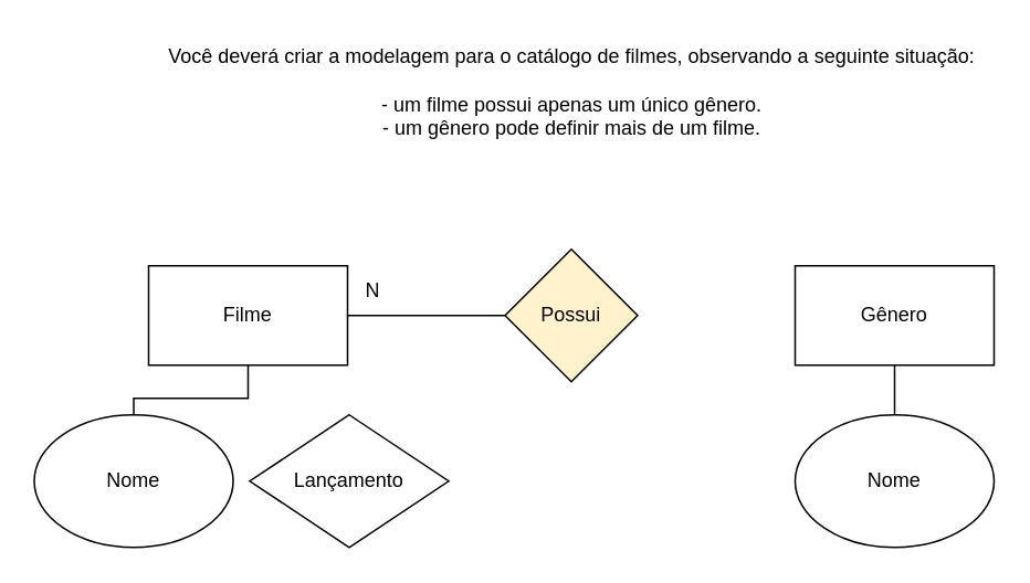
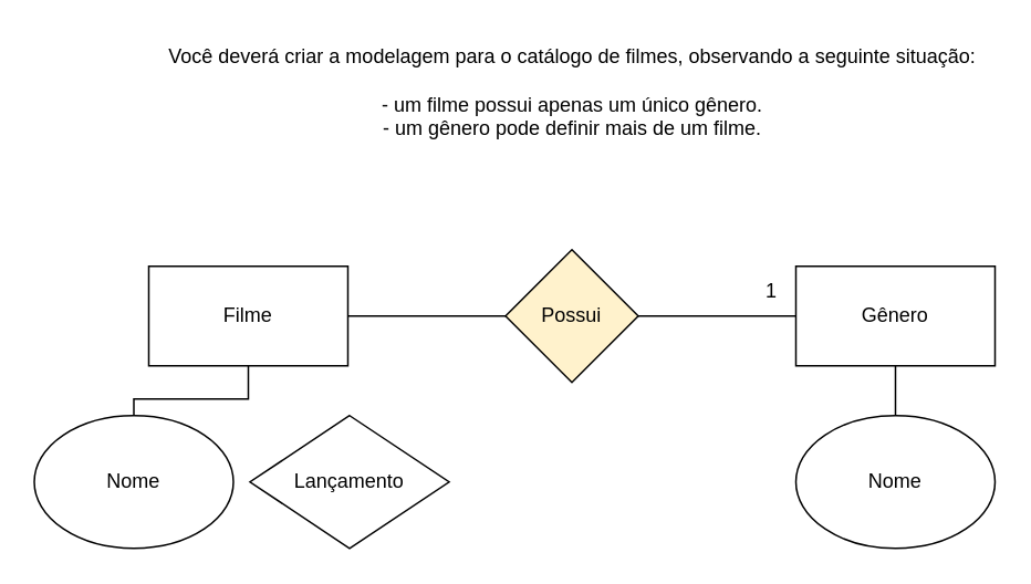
  <mxCell id="0" />
  <mxCell id="1" parent="0" />
  <mxCell id="2" value="&lt;div&gt;Você deverá criar a modelagem para o catálogo de filmes, observando a seguinte situação:&lt;/div&gt;&lt;div&gt;&lt;br&gt;&lt;/div&gt;&lt;div&gt;- um filme possui apenas um único gênero.&lt;/div&gt;&lt;div&gt;- um gênero pode definir mais de um filme.&lt;/div&gt;" style="text;html=1;align=center;verticalAlign=middle;resizable=0;points=[];autosize=1;strokeColor=none;fillColor=none;" vertex="1" parent="1"><mxGeometry x="89" y="20" width="510" height="70" as="geometry" /></mxCell>
  <mxCell id="3" style="edgeStyle=orthogonalEdgeStyle;rounded=0;orthogonalLoop=1;jettySize=auto;html=1;exitX=0.5;exitY=1;exitDx=0;exitDy=0;entryX=0.5;entryY=0;entryDx=0;entryDy=0;endArrow=none;endFill=0;" edge="1" parent="1" source="4" target="12"><mxGeometry relative="1" as="geometry" /></mxCell>
  <mxCell id="4" value="Gênero" style="rounded=0;whiteSpace=wrap;html=1;" vertex="1" parent="1"><mxGeometry x="479" y="160" width="120" height="60" as="geometry" /></mxCell>
  <mxCell id="5" style="edgeStyle=orthogonalEdgeStyle;rounded=0;orthogonalLoop=1;jettySize=auto;html=1;exitX=1;exitY=0.5;exitDx=0;exitDy=0;entryX=0;entryY=0.5;entryDx=0;entryDy=0;endArrow=none;endFill=0;" edge="1" parent="1" source="7" target="9"><mxGeometry relative="1" as="geometry" /></mxCell>
  <mxCell id="6" style="edgeStyle=orthogonalEdgeStyle;rounded=0;orthogonalLoop=1;jettySize=auto;html=1;exitX=0.5;exitY=1;exitDx=0;exitDy=0;entryX=0.5;entryY=0;entryDx=0;entryDy=0;endArrow=none;endFill=0;" edge="1" parent="1" source="7" target="11"><mxGeometry relative="1" as="geometry" /></mxCell>
  <mxCell id="7" value="Filme" style="rounded=0;whiteSpace=wrap;html=1;" vertex="1" parent="1"><mxGeometry x="89" y="160" width="120" height="60" as="geometry" /></mxCell>
+ <mxCell id="8" style="edgeStyle=orthogonalEdgeStyle;rounded=0;orthogonalLoop=1;jettySize=auto;html=1;exitX=1;exitY=0.5;exitDx=0;exitDy=0;entryX=0;entryY=0.5;entryDx=0;entryDy=0;endArrow=none;endFill=0;" edge="1" parent="1" source="9" target="4"><mxGeometry relative="1" as="geometry" /></mxCell>
  <mxCell id="9" value="Possui" style="rhombus;whiteSpace=wrap;html=1;fillColor=#fff2cc;" vertex="1" parent="1"><mxGeometry x="304" y="150" width="80" height="80" as="geometry" /></mxCell>
  <mxCell id="10" value="Lançamento" style="rhombus;whiteSpace=wrap;html=1;" vertex="1" parent="1"><mxGeometry x="150" y="250" width="120" height="80" as="geometry" /></mxCell>
  <mxCell id="11" value="Nome" style="ellipse;whiteSpace=wrap;html=1;" vertex="1" parent="1"><mxGeometry x="20" y="250" width="120" height="80" as="geometry" /></mxCell>
  <mxCell id="12" value="Nome" style="ellipse;whiteSpace=wrap;html=1;" vertex="1" parent="1"><mxGeometry x="479" y="250" width="120" height="80" as="geometry" /></mxCell>
- <mxCell id="13" value="N" style="text;html=1;align=center;verticalAlign=middle;resizable=0;points=[];autosize=1;strokeColor=none;fillColor=none;" vertex="1" parent="1"><mxGeometry x="209" y="160" width="30" height="30" as="geometry" /></mxCell>
+ <mxCell id="14" value="1" style="text;html=1;align=center;verticalAlign=middle;resizable=0;points=[];autosize=1;strokeColor=none;fillColor=none;" vertex="1" parent="1"><mxGeometry x="449" y="160" width="30" height="30" as="geometry" /></mxCell>
